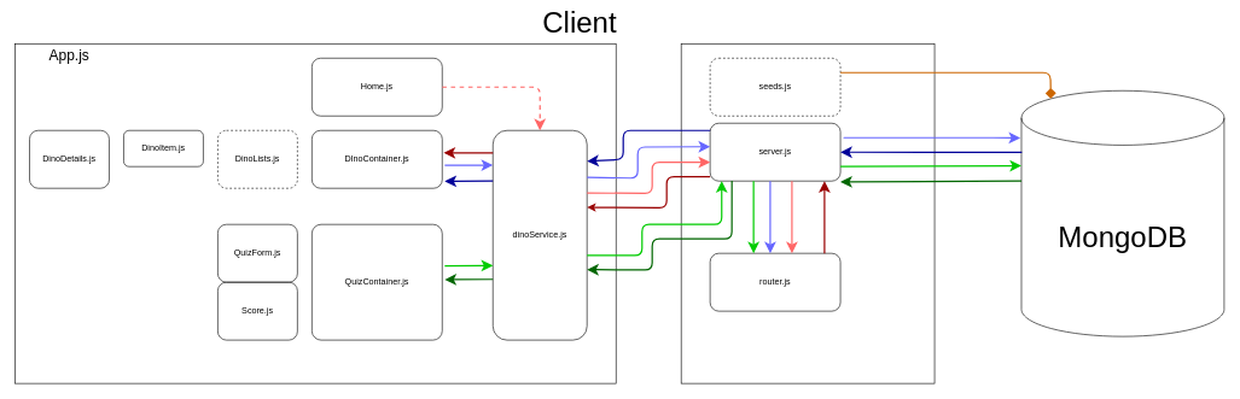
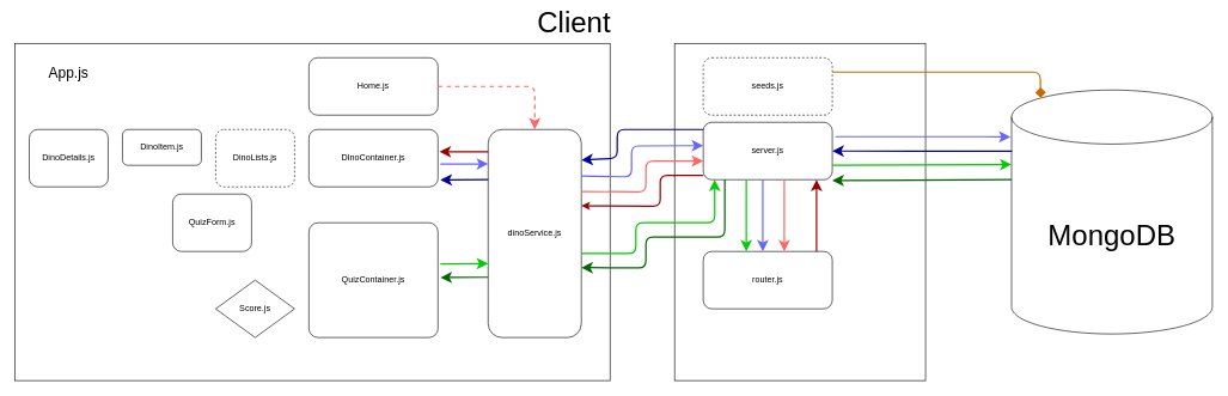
  <mxCell id="0" />
  <mxCell id="1" parent="0" />
  <mxCell id="2" value="" style="rounded=0;whiteSpace=wrap;html=1;fillColor=none;" vertex="1" parent="1"><mxGeometry x="20" y="60" width="830" height="470" as="geometry" /></mxCell>
  <mxCell id="3" value="" style="rounded=0;whiteSpace=wrap;html=1;fillColor=none;" vertex="1" parent="1"><mxGeometry x="940" y="60" width="350" height="470" as="geometry" /></mxCell>
  <mxCell id="4" value="&lt;font style=&quot;font-size: 40px&quot;&gt;MongoDB&lt;/font&gt;" style="shape=cylinder3;whiteSpace=wrap;html=1;boundedLbl=1;backgroundOutline=1;size=37.667;fillColor=none;" vertex="1" parent="1"><mxGeometry x="1410" y="125" width="280" height="340" as="geometry" /></mxCell>
  <mxCell id="5" value="&lt;font style=&quot;font-size: 40px&quot;&gt;Client&lt;/font&gt;" style="text;html=1;strokeColor=none;fillColor=none;align=center;verticalAlign=middle;whiteSpace=wrap;rounded=0;" vertex="1" parent="1"><mxGeometry x="780" y="20" width="40" height="20" as="geometry" /></mxCell>
  <mxCell id="6" value="Home.js" style="rounded=1;whiteSpace=wrap;html=1;fillColor=none;" vertex="1" parent="1"><mxGeometry x="430" y="80" width="180" height="80" as="geometry" /></mxCell>
  <mxCell id="7" value="DInoContainer.js" style="rounded=1;whiteSpace=wrap;html=1;fillColor=none;" vertex="1" parent="1"><mxGeometry x="430" y="180" width="180" height="80" as="geometry" /></mxCell>
  <mxCell id="8" value="DinoDetails.js" style="rounded=1;whiteSpace=wrap;html=1;fillColor=none;" vertex="1" parent="1"><mxGeometry x="40" y="180" width="110" height="80" as="geometry" /></mxCell>
  <mxCell id="9" value="dinoService.js" style="rounded=1;whiteSpace=wrap;html=1;fillColor=none;" vertex="1" parent="1"><mxGeometry x="680" y="180" width="130" height="290" as="geometry" /></mxCell>
  <mxCell id="10" value="QuizContainer.js" style="rounded=1;whiteSpace=wrap;html=1;fillColor=none;arcSize=8;" vertex="1" parent="1"><mxGeometry x="430" y="310" width="180" height="160" as="geometry" /></mxCell>
- <mxCell id="11" value="QuizForm.js" style="rounded=1;whiteSpace=wrap;html=1;fillColor=none;" vertex="1" parent="1"><mxGeometry x="300" y="310" width="110" height="80" as="geometry" /></mxCell>
+ <mxCell id="11" value="QuizForm.js" style="rounded=1;whiteSpace=wrap;html=1;fillColor=none;" vertex="1" parent="1"><mxGeometry x="240" y="270" width="110" height="80" as="geometry" /></mxCell>
  <mxCell id="12" value="DinoItem.js" style="rounded=1;whiteSpace=wrap;html=1;fillColor=none;" vertex="1" parent="1"><mxGeometry x="170" y="180" width="110" height="50" as="geometry" /></mxCell>
  <mxCell id="13" value="DinoLists.js" style="rounded=1;whiteSpace=wrap;html=1;fillColor=none;dashed=1;" vertex="1" parent="1"><mxGeometry x="300" y="180" width="110" height="80" as="geometry" /></mxCell>
- <mxCell id="14" value="Score.js" style="rounded=1;whiteSpace=wrap;html=1;fillColor=none;" vertex="1" parent="1"><mxGeometry x="300" y="390" width="110" height="80" as="geometry" /></mxCell>
+ <mxCell id="14" value="Score.js" style="rhombus;whiteSpace=wrap;html=1;fillColor=none;" vertex="1" parent="1"><mxGeometry x="300" y="390" width="110" height="80" as="geometry" /></mxCell>
  <mxCell id="15" value="seeds.js" style="rounded=1;whiteSpace=wrap;html=1;fillColor=none;dashed=1;" vertex="1" parent="1"><mxGeometry x="980" y="80" width="180" height="80" as="geometry" /></mxCell>
  <mxCell id="16" value="server.js" style="rounded=1;whiteSpace=wrap;html=1;fillColor=none;" vertex="1" parent="1"><mxGeometry x="980" y="170" width="180" height="80" as="geometry" /></mxCell>
  <mxCell id="17" value="router.js" style="rounded=1;whiteSpace=wrap;html=1;fillColor=none;" vertex="1" parent="1"><mxGeometry x="980" y="350" width="180" height="80" as="geometry" /></mxCell>
  <mxCell id="18" value="" style="endArrow=classic;html=1;strokeWidth=2;endFill=1;endSize=10;exitX=1;exitY=0.5;exitDx=0;exitDy=0;entryX=0.5;entryY=0;entryDx=0;entryDy=0;strokeColor=#FF6666;dashed=1;" edge="1" parent="1" source="6" target="9"><mxGeometry width="50" height="50" relative="1" as="geometry"><mxPoint x="660" y="30" as="sourcePoint" /><mxPoint x="710" y="-20" as="targetPoint" /><Array as="points"><mxPoint x="745" y="120" /></Array></mxGeometry></mxCell>
  <mxCell id="19" value="" style="endArrow=classic;html=1;strokeWidth=2;endFill=1;endSize=10;exitX=1;exitY=0.25;exitDx=0;exitDy=0;entryX=0;entryY=0.5;entryDx=0;entryDy=0;strokeColor=#FF6666;" edge="1" parent="1"><mxGeometry width="50" height="50" relative="1" as="geometry"><mxPoint x="810" y="266.5" as="sourcePoint" /><mxPoint x="980" y="224" as="targetPoint" /><Array as="points"><mxPoint x="900" y="267" /><mxPoint x="900" y="224" /></Array></mxGeometry></mxCell>
  <mxCell id="20" value="" style="endArrow=classic;html=1;strokeWidth=2;endFill=1;endSize=10;entryX=0.5;entryY=0;entryDx=0;entryDy=0;strokeColor=#FF6666;" edge="1" parent="1"><mxGeometry width="50" height="50" relative="1" as="geometry"><mxPoint x="1093" y="250" as="sourcePoint" /><mxPoint x="1093" y="350" as="targetPoint" /><Array as="points"><mxPoint x="1093" y="250" /></Array></mxGeometry></mxCell>
  <mxCell id="21" value="" style="endArrow=classic;html=1;endSize=10;strokeColor=#990000;strokeWidth=2;entryX=0.75;entryY=1;entryDx=0;entryDy=0;exitX=0.75;exitY=0;exitDx=0;exitDy=0;" edge="1" parent="1"><mxGeometry width="50" height="50" relative="1" as="geometry"><mxPoint x="1138" y="350" as="sourcePoint" /><mxPoint x="1138" y="250" as="targetPoint" /></mxGeometry></mxCell>
  <mxCell id="22" value="" style="endArrow=none;html=1;strokeWidth=2;endFill=0;endSize=10;exitX=1;exitY=0.25;exitDx=0;exitDy=0;entryX=0;entryY=0.5;entryDx=0;entryDy=0;strokeColor=#990000;startArrow=classic;startFill=1;" edge="1" parent="1"><mxGeometry width="50" height="50" relative="1" as="geometry"><mxPoint x="810" y="286.5" as="sourcePoint" /><mxPoint x="980" y="244" as="targetPoint" /><Array as="points"><mxPoint x="920" y="287" /><mxPoint x="920" y="244" /></Array></mxGeometry></mxCell>
  <mxCell id="23" value="" style="endArrow=classic;html=1;endSize=10;strokeColor=#990000;strokeWidth=2;" edge="1" parent="1"><mxGeometry width="50" height="50" relative="1" as="geometry"><mxPoint x="680" y="211" as="sourcePoint" /><mxPoint x="612" y="211" as="targetPoint" /></mxGeometry></mxCell>
  <mxCell id="24" value="" style="endArrow=classic;html=1;endSize=10;strokeWidth=2;exitX=1.019;exitY=0.604;exitDx=0;exitDy=0;exitPerimeter=0;strokeColor=#6666FF;" edge="1" parent="1" source="7"><mxGeometry width="50" height="50" relative="1" as="geometry"><mxPoint x="760" y="270" as="sourcePoint" /><mxPoint x="680" y="228" as="targetPoint" /></mxGeometry></mxCell>
  <mxCell id="25" value="" style="endArrow=classic;html=1;strokeWidth=2;endFill=1;endSize=10;exitX=1;exitY=0.25;exitDx=0;exitDy=0;entryX=0;entryY=0.5;entryDx=0;entryDy=0;strokeColor=#6666FF;" edge="1" parent="1"><mxGeometry width="50" height="50" relative="1" as="geometry"><mxPoint x="810" y="245" as="sourcePoint" /><mxPoint x="980" y="202.5" as="targetPoint" /><Array as="points"><mxPoint x="880" y="246" /><mxPoint x="880" y="203" /></Array></mxGeometry></mxCell>
  <mxCell id="26" value="" style="endArrow=classic;html=1;strokeWidth=2;endFill=1;endSize=10;entryX=0.5;entryY=0;entryDx=0;entryDy=0;strokeColor=#6666FF;" edge="1" parent="1"><mxGeometry width="50" height="50" relative="1" as="geometry"><mxPoint x="1063" y="250" as="sourcePoint" /><mxPoint x="1063" y="350" as="targetPoint" /><Array as="points"><mxPoint x="1063" y="250" /></Array></mxGeometry></mxCell>
  <mxCell id="27" value="" style="endArrow=classic;html=1;strokeWidth=2;endFill=1;endSize=10;entryX=-0.005;entryY=0.192;entryDx=0;entryDy=0;strokeColor=#6666FF;entryPerimeter=0;" edge="1" parent="1" target="4"><mxGeometry width="50" height="50" relative="1" as="geometry"><mxPoint x="1360" y="190" as="sourcePoint" /><mxPoint x="1360" y="290" as="targetPoint" /><Array as="points"><mxPoint x="1160" y="190" /><mxPoint x="1360" y="190" /></Array></mxGeometry></mxCell>
  <mxCell id="28" value="" style="endArrow=classic;html=1;endSize=10;strokeColor=#000099;strokeWidth=2;entryX=1;entryY=0.5;entryDx=0;entryDy=0;exitX=0.002;exitY=0.251;exitDx=0;exitDy=0;exitPerimeter=0;" edge="1" parent="1" source="4" target="16"><mxGeometry width="50" height="50" relative="1" as="geometry"><mxPoint x="1180" y="270" as="sourcePoint" /><mxPoint x="1230" y="220" as="targetPoint" /></mxGeometry></mxCell>
  <mxCell id="29" value="" style="endArrow=none;html=1;strokeWidth=2;endFill=0;endSize=10;exitX=1;exitY=0.25;exitDx=0;exitDy=0;entryX=0;entryY=0.5;entryDx=0;entryDy=0;startArrow=classic;startFill=1;strokeColor=#000099;startSize=10;" edge="1" parent="1"><mxGeometry width="50" height="50" relative="1" as="geometry"><mxPoint x="810" y="222.5" as="sourcePoint" /><mxPoint x="980" y="180" as="targetPoint" /><Array as="points"><mxPoint x="860" y="220" /><mxPoint x="860" y="180" /></Array></mxGeometry></mxCell>
  <mxCell id="30" value="" style="endArrow=none;html=1;endSize=10;strokeWidth=2;exitX=1.019;exitY=0.604;exitDx=0;exitDy=0;exitPerimeter=0;strokeColor=#000099;startArrow=classic;startFill=1;endFill=0;startSize=10;" edge="1" parent="1"><mxGeometry width="50" height="50" relative="1" as="geometry"><mxPoint x="613.42" y="250.32" as="sourcePoint" /><mxPoint x="680" y="250" as="targetPoint" /></mxGeometry></mxCell>
  <mxCell id="31" value="" style="endArrow=classic;html=1;endSize=10;strokeWidth=2;exitX=1.019;exitY=0.604;exitDx=0;exitDy=0;exitPerimeter=0;strokeColor=#00CC00;" edge="1" parent="1"><mxGeometry width="50" height="50" relative="1" as="geometry"><mxPoint x="613.42" y="367.32" as="sourcePoint" /><mxPoint x="680" y="367" as="targetPoint" /></mxGeometry></mxCell>
  <mxCell id="32" value="" style="endArrow=none;html=1;endSize=10;strokeWidth=2;exitX=1.019;exitY=0.604;exitDx=0;exitDy=0;exitPerimeter=0;startArrow=classic;startFill=1;endFill=0;startSize=10;strokeColor=#006600;" edge="1" parent="1"><mxGeometry width="50" height="50" relative="1" as="geometry"><mxPoint x="613.42" y="386.32" as="sourcePoint" /><mxPoint x="680" y="386" as="targetPoint" /></mxGeometry></mxCell>
  <mxCell id="33" value="" style="endArrow=classic;html=1;strokeWidth=2;endFill=1;endSize=10;strokeColor=#00CC00;" edge="1" parent="1"><mxGeometry width="50" height="50" relative="1" as="geometry"><mxPoint x="810" y="353" as="sourcePoint" /><mxPoint x="996" y="250" as="targetPoint" /><Array as="points"><mxPoint x="886" y="353" /><mxPoint x="886" y="310" /><mxPoint x="996" y="310" /></Array></mxGeometry></mxCell>
  <mxCell id="34" value="" style="endArrow=classic;html=1;strokeWidth=2;endFill=1;endSize=10;entryX=0.5;entryY=0;entryDx=0;entryDy=0;strokeColor=#00CC00;" edge="1" parent="1"><mxGeometry width="50" height="50" relative="1" as="geometry"><mxPoint x="1040" y="250" as="sourcePoint" /><mxPoint x="1040" y="350" as="targetPoint" /><Array as="points"><mxPoint x="1040" y="250" /></Array></mxGeometry></mxCell>
  <mxCell id="35" value="" style="endArrow=classic;html=1;startSize=10;endSize=10;strokeColor=#00CC00;strokeWidth=2;exitX=1;exitY=0.75;exitDx=0;exitDy=0;entryX=0;entryY=0;entryDx=0;entryDy=103.833;entryPerimeter=0;" edge="1" parent="1" source="16" target="4"><mxGeometry width="50" height="50" relative="1" as="geometry"><mxPoint x="1300" y="300" as="sourcePoint" /><mxPoint x="1350" y="250" as="targetPoint" /></mxGeometry></mxCell>
  <mxCell id="36" value="" style="endArrow=none;html=1;startSize=10;endSize=10;strokeWidth=2;exitX=1;exitY=0.75;exitDx=0;exitDy=0;entryX=0;entryY=0;entryDx=0;entryDy=103.833;entryPerimeter=0;startArrow=classic;startFill=1;endFill=0;strokeColor=#006600;" edge="1" parent="1"><mxGeometry width="50" height="50" relative="1" as="geometry"><mxPoint x="1160" y="251.17" as="sourcePoint" /><mxPoint x="1410" y="250.003" as="targetPoint" /></mxGeometry></mxCell>
  <mxCell id="37" value="" style="endArrow=none;html=1;strokeWidth=2;endFill=0;endSize=10;exitX=1;exitY=0.25;exitDx=0;exitDy=0;entryX=0.167;entryY=0.995;entryDx=0;entryDy=0;entryPerimeter=0;startArrow=classic;startFill=1;strokeColor=#006600;startSize=10;" edge="1" parent="1" target="16"><mxGeometry width="50" height="50" relative="1" as="geometry"><mxPoint x="810" y="372.5" as="sourcePoint" /><mxPoint x="1010" y="270" as="targetPoint" /><Array as="points"><mxPoint x="900" y="373" /><mxPoint x="900" y="330" /><mxPoint x="1010" y="330" /></Array></mxGeometry></mxCell>
  <mxCell id="38" value="" style="endArrow=diamond;html=1;startSize=10;endSize=10;strokeWidth=2;exitX=1;exitY=0.25;exitDx=0;exitDy=0;entryX=0.145;entryY=0;entryDx=0;entryDy=10.923;entryPerimeter=0;strokeColor=#CC6600;" edge="1" parent="1" source="15" target="4"><mxGeometry width="50" height="50" relative="1" as="geometry"><mxPoint x="1350" y="100" as="sourcePoint" /><mxPoint x="1480" y="100" as="targetPoint" /><Array as="points"><mxPoint x="1450" y="100" /></Array></mxGeometry></mxCell>
- <mxCell id="39" value="&lt;font style=&quot;font-size: 20px&quot;&gt;App.js&lt;/font&gt;" style="text;html=1;strokeColor=none;fillColor=none;align=center;verticalAlign=middle;whiteSpace=wrap;rounded=0;" vertex="1" parent="1"><mxGeometry x="75" y="65" width="40" height="20" as="geometry" /></mxCell>
+ <mxCell id="39" value="&lt;font style=&quot;font-size: 20px&quot;&gt;App.js&lt;/font&gt;" style="text;html=1;strokeColor=none;fillColor=none;align=center;verticalAlign=middle;whiteSpace=wrap;rounded=0;" vertex="1" parent="1"><mxGeometry x="75" y="90" width="40" height="20" as="geometry" /></mxCell>
